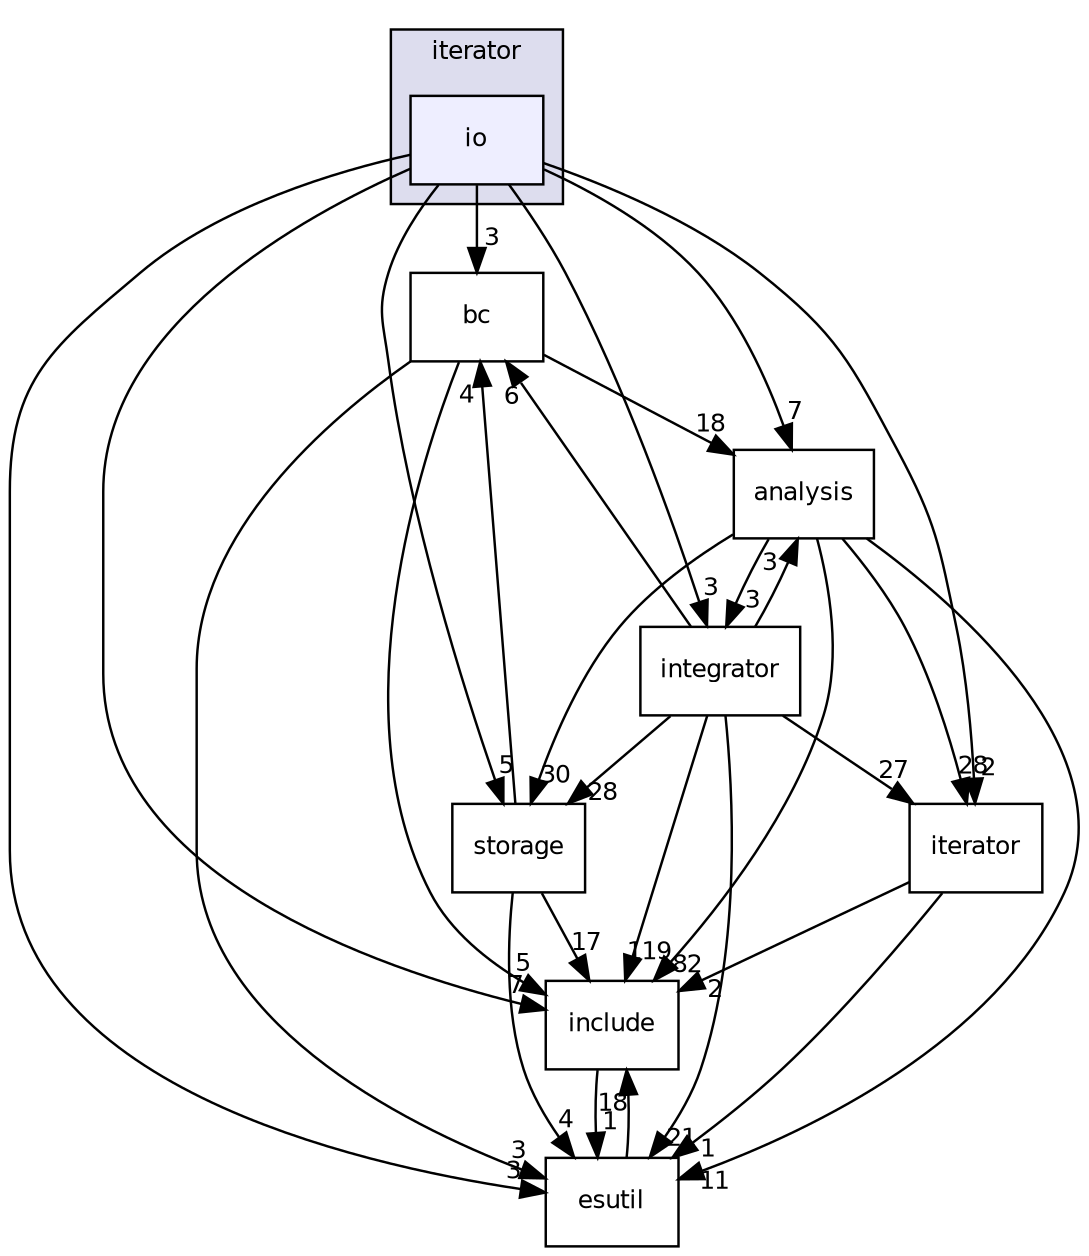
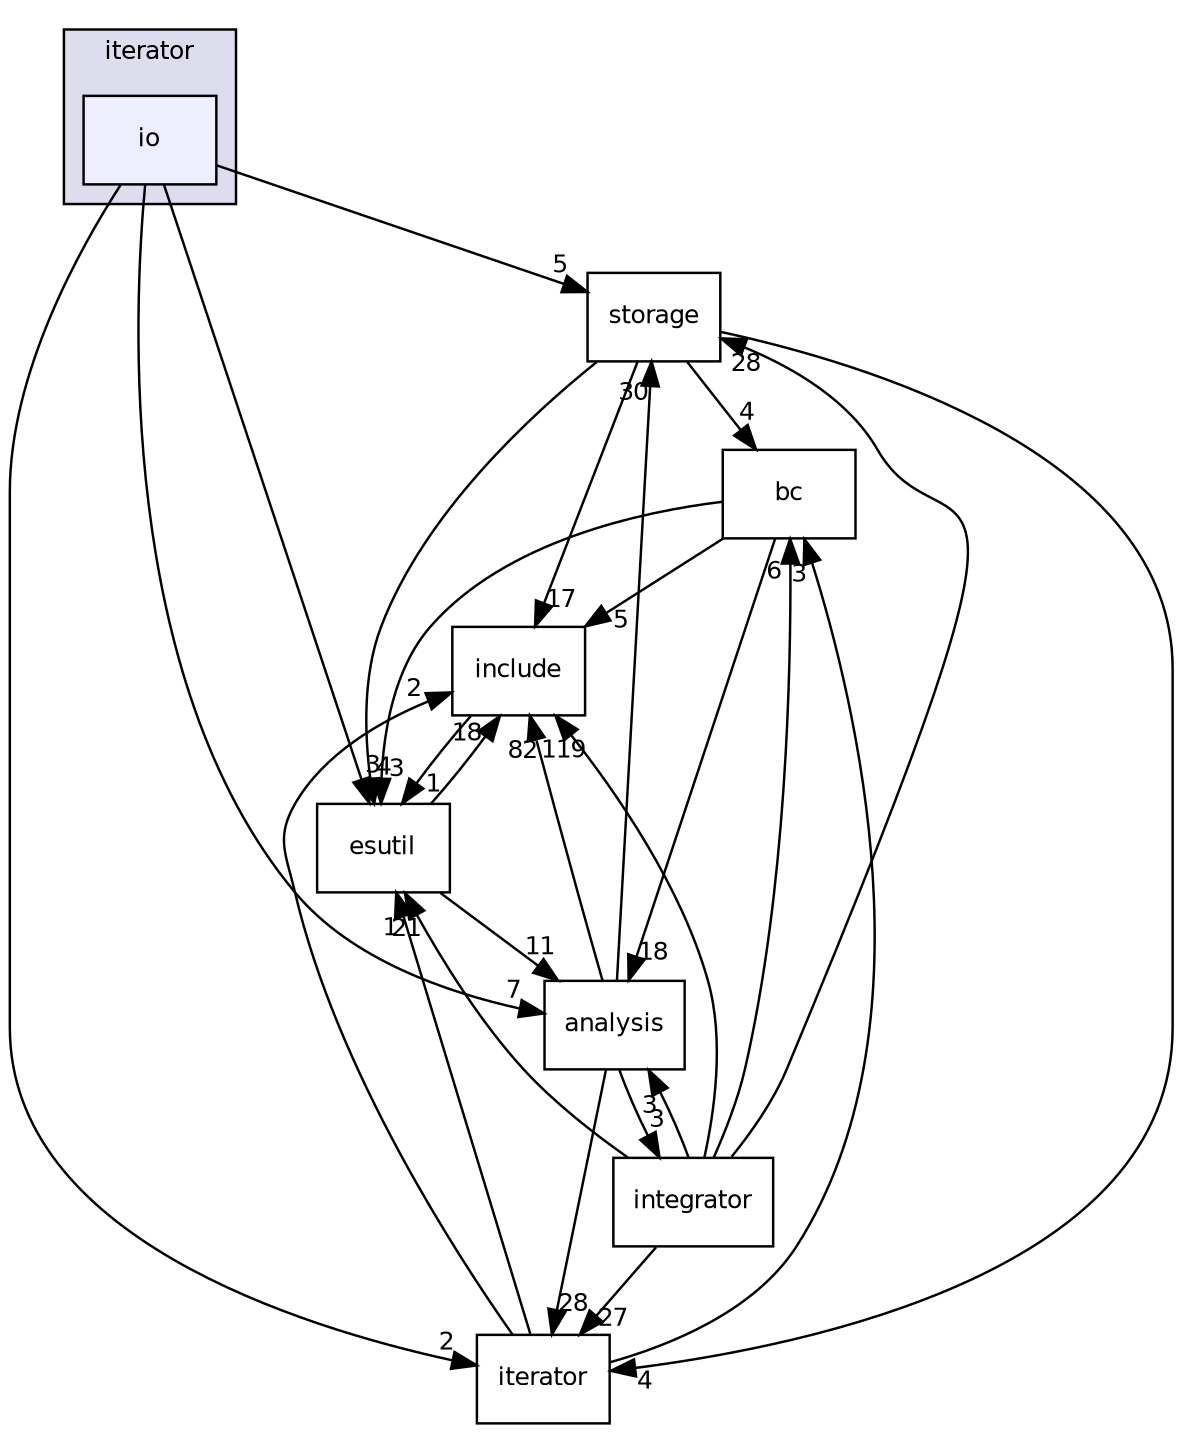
  digraph {
    compound=true
    node [fontname=Helvetica fontsize=10 shape=box]
    edge [headlabel=3 labeldistance=1.5 labelfontname=Helvetica labelfontsize=10]
    n1 [fillcolor="#eeeeff" label=io pencolor=black style=filled]
    n2 [label=bc]
    n3 [label=include]
    n4 [label=storage]
    n5 [label=integrator]
    n6 [label=iterator]
    n7 [label=analysis]
    n8 [label=esutil]
    subgraph cluster_1 {
      bgcolor="#ddddee"
      fontname=Helvetica
      fontsize=10
      label=iterator
      pencolor=black
      n1
    }
-   n1 -> n2
-   n1 -> n3 [headlabel=7]
+   n6 -> n2
    n1 -> n4 [headlabel=5]
-   n1 -> n5
    n1 -> n6 [headlabel=2]
    n1 -> n7 [headlabel=7]
    n1 -> n8
    n2 -> n3 [headlabel=5]
    n2 -> n7 [headlabel=18]
    n2 -> n8
    n3 -> n8 [headlabel=1]
    n4 -> n2 [headlabel=4]
    n4 -> n3 [headlabel=17]
+   n4 -> n6 [headlabel=4]
    n4 -> n8 [headlabel=4]
    n5 -> n2 [headlabel=6]
    n5 -> n3 [headlabel=119]
    n5 -> n4 [headlabel=28]
    n5 -> n6 [headlabel=27]
    n5 -> n7
    n5 -> n8 [headlabel=21]
    n6 -> n3 [headlabel=2]
    n6 -> n8 [headlabel=1]
    n7 -> n3 [headlabel=82]
    n7 -> n4 [headlabel=30]
    n7 -> n5
    n7 -> n6 [headlabel=28]
-   n7 -> n8 [headlabel=11]
+   n8 -> n7 [headlabel=11]
    n8 -> n3 [headlabel=18]
  }
